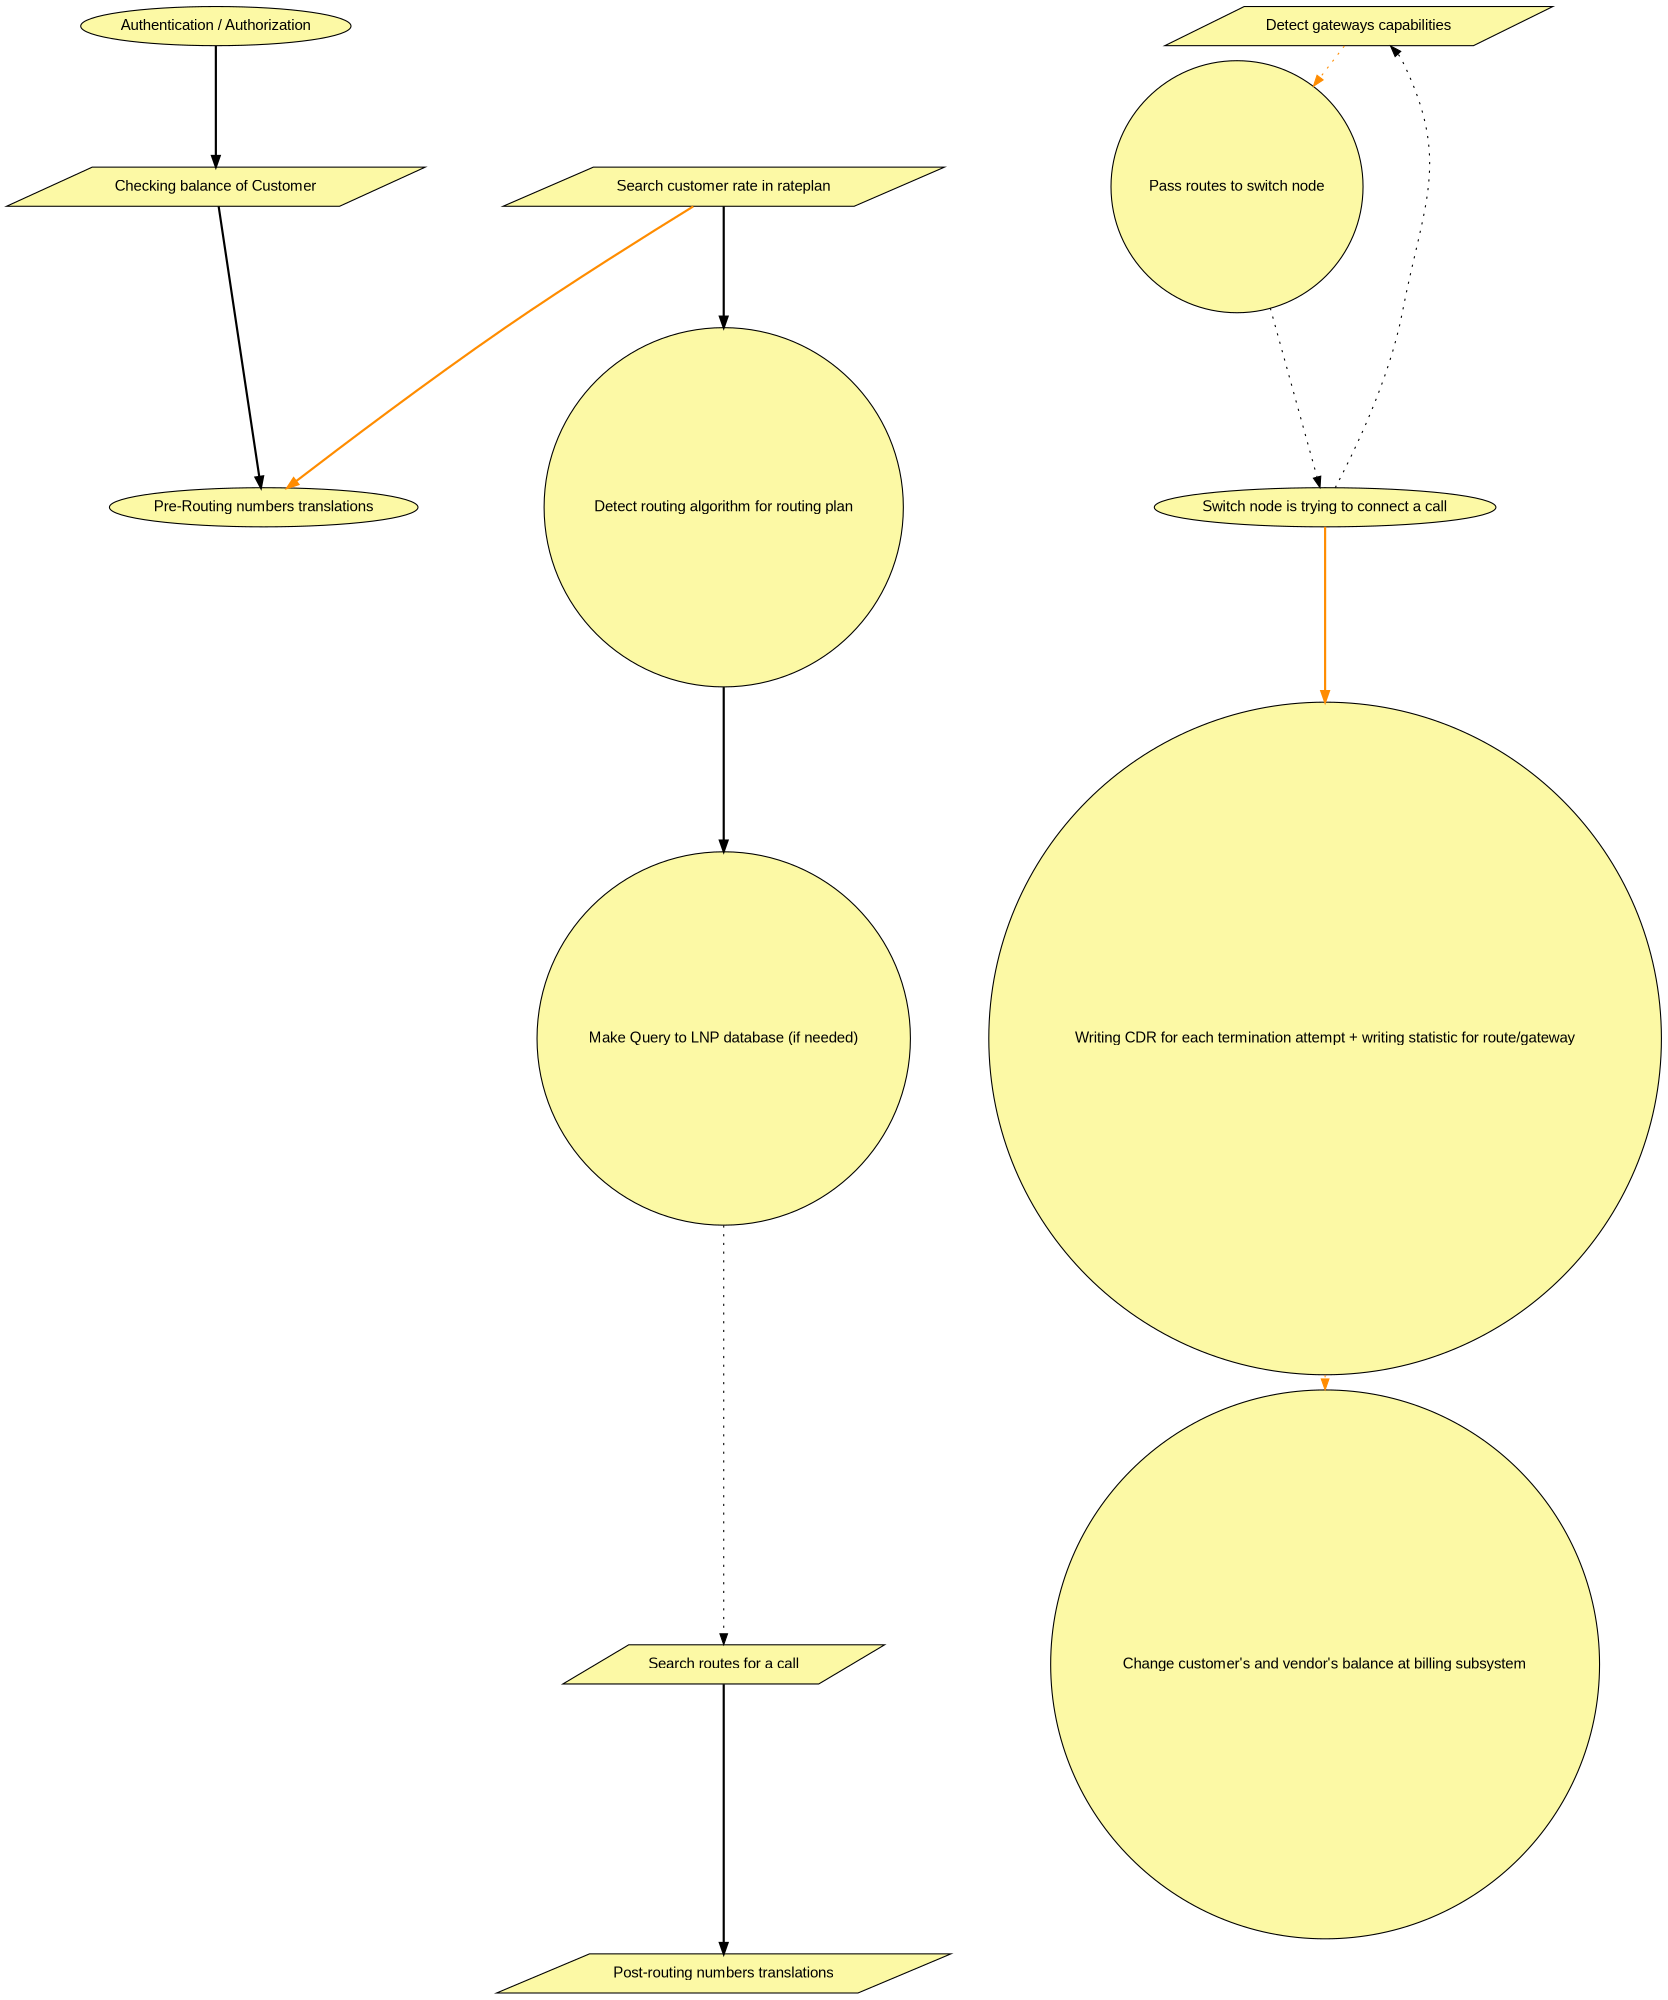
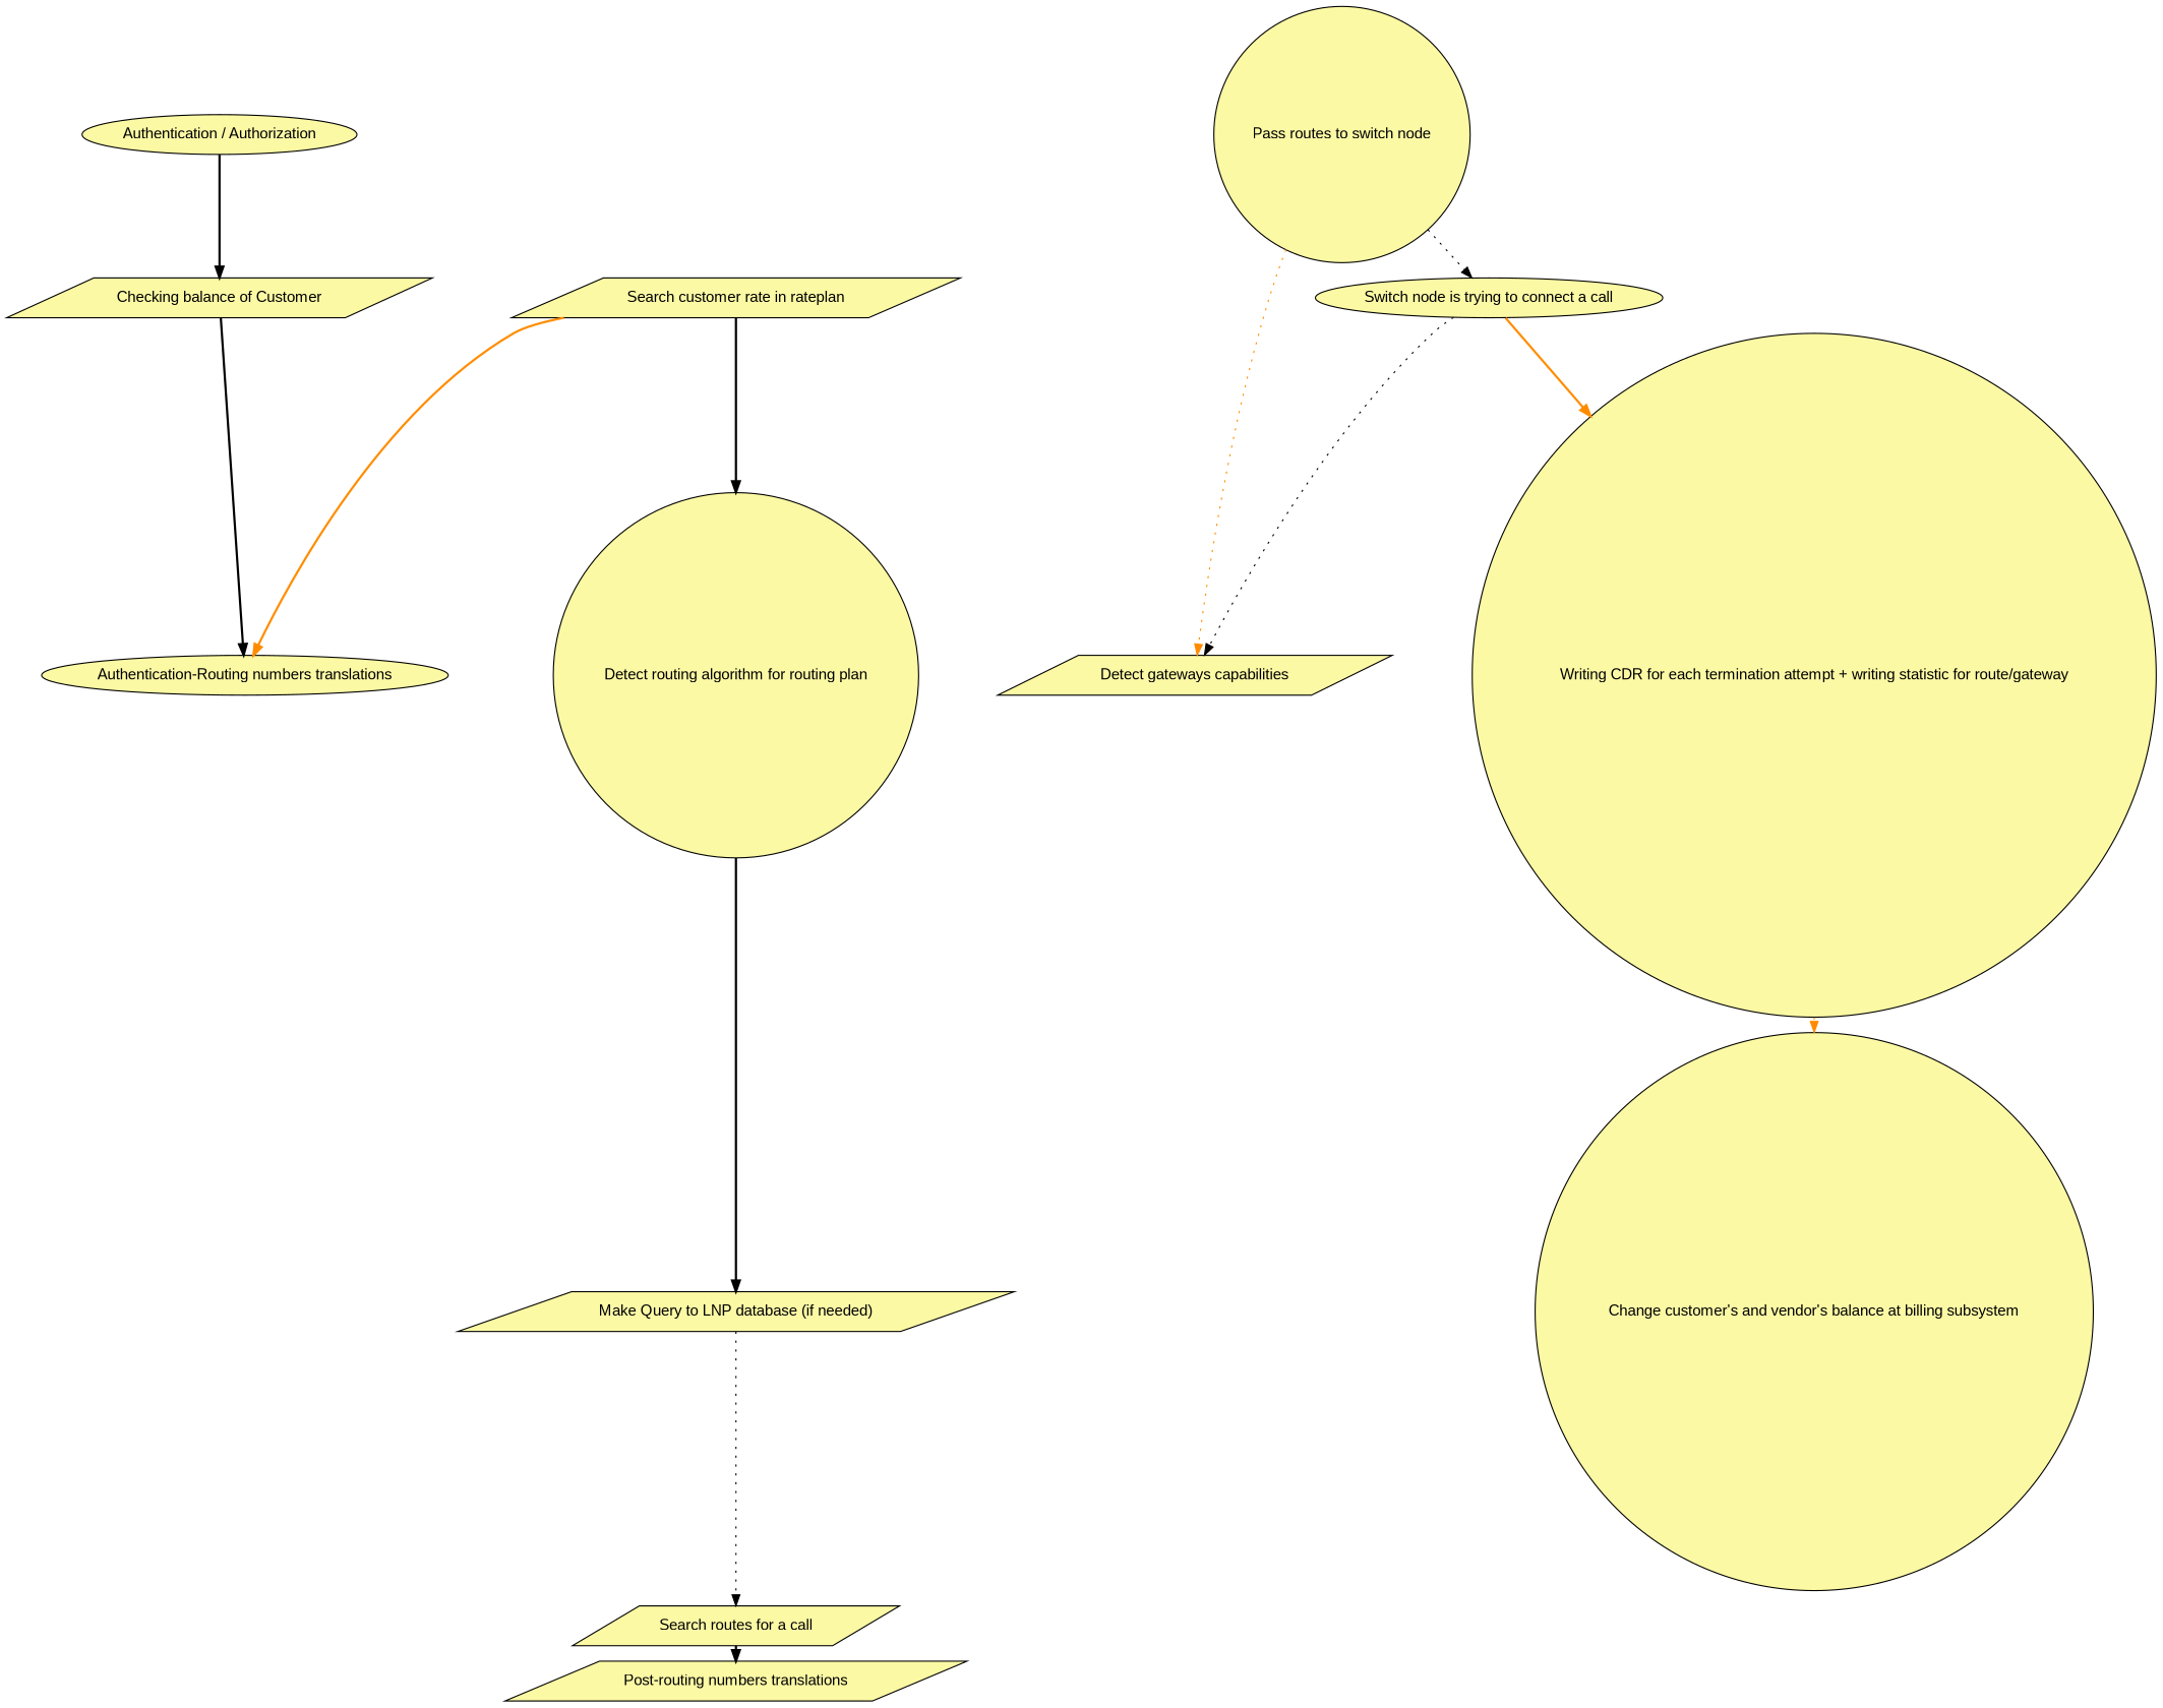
  digraph {
    fontname="Liberation Sans"
    mindist=0.5
    nodesep=1
    ranksep=0.2
    node [fillcolor="#FCF9A5" fontname="Liberation Sans" shape=parallelogram sides=4 style=filled]
    edge [color=black fontname="Liberation Sans" style=bold]
    n1 [label="Authentication / Authorization" shape=ellipse]
    n2 [label="Checking balance of Customer"]
-   n3 [label="Pre-Routing numbers translations" shape=ellipse]
+   n3 [label="Authentication-Routing numbers translations" shape=ellipse]
    n4 [label="Search customer rate in rateplan"]
    n5 [label="Detect routing algorithm for routing plan" shape=circle]
-   n6 [label="Make Query to LNP database (if needed)" shape=circle]
+   n6 [label="Make Query to LNP database (if needed)"]
    n7 [label="Search routes for a call"]
    n8 [label="Post-routing numbers translations"]
    n9 [label="Detect gateways capabilities"]
    n10 [label="Pass routes to switch node" shape=circle]
    n11 [label="Switch node is trying to connect a call" shape=ellipse]
    n12 [label="Writing CDR for each termination attempt + writing statistic for route/gateway" shape=circle]
    n13 [label="Change customer's and vendor's balance at billing subsystem" shape=circle]
    n1 -> n2
    n2 -> n3
    n4 -> n3 [color=darkorange]
    n4 -> n5
    n5 -> n6
    n6 -> n7 [style=dotted]
    n7 -> n8
-   n9 -> n10 [color=darkorange style=dotted]
+   n10 -> n9 [color=darkorange style=dotted]
    n10 -> n11 [style=dotted]
    n11 -> n9 [style=dotted]
    n11 -> n12 [color=darkorange]
    n12 -> n13 [color=darkorange style=dotted]
  }
